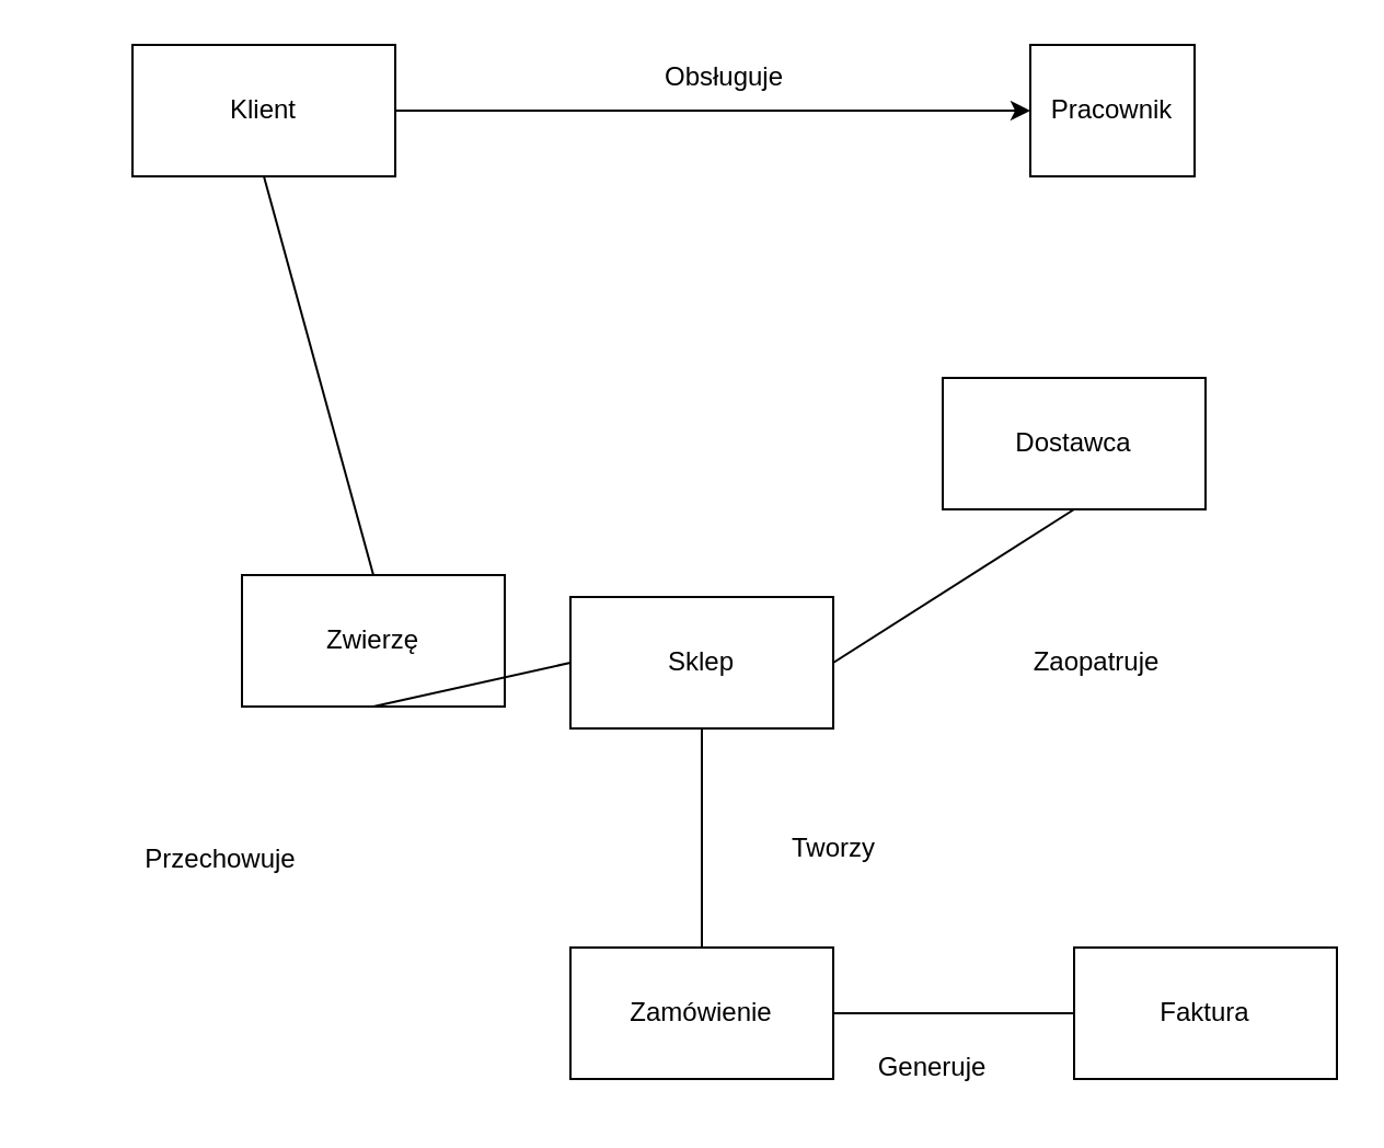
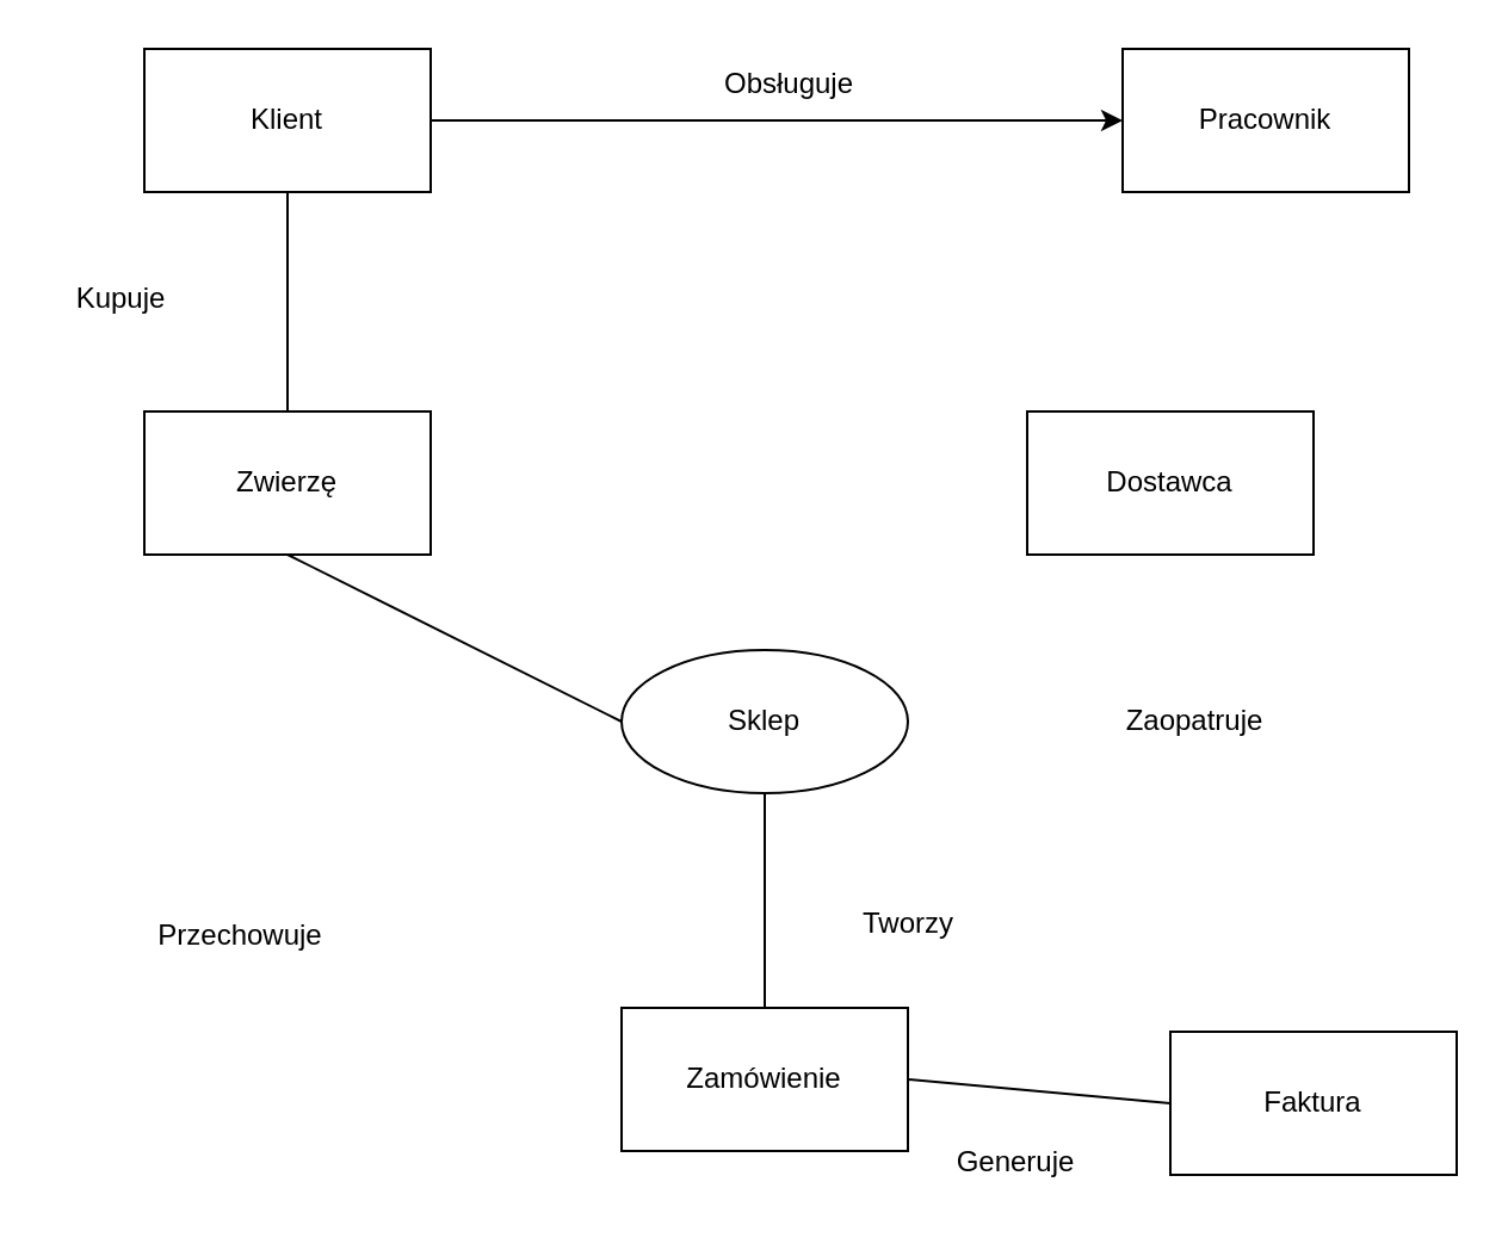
  <mxCell id="0" />
  <mxCell id="1" parent="0" />
  <mxCell id="2" value="Dostawca" style="rounded=0;whiteSpace=wrap;html=1;" vertex="1" parent="1"><mxGeometry x="430" y="172" width="120" height="60" as="geometry" /></mxCell>
- <mxCell id="3" value="Pracownik" style="rounded=0;whiteSpace=wrap;html=1;" vertex="1" parent="1"><mxGeometry x="470" y="20" width="75" height="60" as="geometry" /></mxCell>
+ <mxCell id="3" value="Pracownik" style="rounded=0;whiteSpace=wrap;html=1;" vertex="1" parent="1"><mxGeometry x="470" y="20" width="120" height="60" as="geometry" /></mxCell>
  <mxCell id="4" value="Klient" style="rounded=0;whiteSpace=wrap;html=1;" vertex="1" parent="1"><mxGeometry x="60" y="20" width="120" height="60" as="geometry" /></mxCell>
  <mxCell id="5" value="" style="endArrow=classic;html=1;rounded=0;entryX=0;entryY=0.5;entryDx=0;entryDy=0;exitX=1;exitY=0.5;exitDx=0;exitDy=0;" edge="1" parent="1" source="4" target="3"><mxGeometry width="50" height="50" relative="1" as="geometry"><mxPoint x="290" y="122" as="sourcePoint" /><mxPoint x="340" y="72" as="targetPoint" /></mxGeometry></mxCell>
- <mxCell id="6" value="Zwierzę" style="rounded=0;whiteSpace=wrap;html=1;" vertex="1" parent="1"><mxGeometry x="110" y="262" width="120" height="60" as="geometry" /></mxCell>
+ <mxCell id="6" value="Zwierzę" style="rounded=0;whiteSpace=wrap;html=1;" vertex="1" parent="1"><mxGeometry x="60" y="172" width="120" height="60" as="geometry" /></mxCell>
  <mxCell id="7" value="" style="endArrow=none;html=1;rounded=0;entryX=0.5;entryY=1;entryDx=0;entryDy=0;exitX=0.5;exitY=0;exitDx=0;exitDy=0;" edge="1" parent="1" source="6" target="4"><mxGeometry width="50" height="50" relative="1" as="geometry"><mxPoint x="290" y="122" as="sourcePoint" /><mxPoint x="340" y="72" as="targetPoint" /></mxGeometry></mxCell>
- <mxCell id="9" value="Sklep" style="rounded=0;whiteSpace=wrap;html=1;" vertex="1" parent="1"><mxGeometry x="260" y="272" width="120" height="60" as="geometry" /></mxCell>
+ <mxCell id="8" value="Kupuje" style="text;html=1;align=center;verticalAlign=middle;resizable=0;points=[];autosize=1;strokeColor=none;fillColor=none;" vertex="1" parent="1"><mxGeometry x="20" y="110" width="60" height="30" as="geometry" /></mxCell>
+ <mxCell id="9" value="Sklep" style="ellipse;whiteSpace=wrap;html=1;" vertex="1" parent="1"><mxGeometry x="260" y="272" width="120" height="60" as="geometry" /></mxCell>
  <mxCell id="10" value="" style="endArrow=none;html=1;rounded=0;exitX=0;exitY=0.5;exitDx=0;exitDy=0;entryX=0.5;entryY=1;entryDx=0;entryDy=0;" edge="1" parent="1" source="9" target="6"><mxGeometry width="50" height="50" relative="1" as="geometry"><mxPoint x="290" y="122" as="sourcePoint" /><mxPoint x="340" y="72" as="targetPoint" /></mxGeometry></mxCell>
  <mxCell id="11" value="Przechowuje" style="text;html=1;align=center;verticalAlign=middle;resizable=0;points=[];autosize=1;strokeColor=none;fillColor=none;" vertex="1" parent="1"><mxGeometry x="55" y="377" width="90" height="30" as="geometry" /></mxCell>
- <mxCell id="12" value="" style="endArrow=none;html=1;rounded=0;entryX=1;entryY=0.5;entryDx=0;entryDy=0;exitX=0.5;exitY=1;exitDx=0;exitDy=0;" edge="1" parent="1" source="2" target="9"><mxGeometry width="50" height="50" relative="1" as="geometry"><mxPoint x="290" y="122" as="sourcePoint" /><mxPoint x="340" y="72" as="targetPoint" /></mxGeometry></mxCell>
  <mxCell id="13" value="Zaopatruje" style="text;html=1;align=center;verticalAlign=middle;resizable=0;points=[];autosize=1;strokeColor=none;fillColor=none;" vertex="1" parent="1"><mxGeometry x="460" y="287" width="80" height="30" as="geometry" /></mxCell>
  <mxCell id="14" value="Obsługuje" style="text;html=1;align=center;verticalAlign=middle;resizable=0;points=[];autosize=1;strokeColor=none;fillColor=none;" vertex="1" parent="1"><mxGeometry x="290" y="20" width="80" height="30" as="geometry" /></mxCell>
- <mxCell id="15" value="Zamówienie" style="rounded=0;whiteSpace=wrap;html=1;" vertex="1" parent="1"><mxGeometry x="260" y="432" width="120" height="60" as="geometry" /></mxCell>
+ <mxCell id="15" value="Zamówienie" style="rounded=0;whiteSpace=wrap;html=1;" vertex="1" parent="1"><mxGeometry x="260" y="422" width="120" height="60" as="geometry" /></mxCell>
  <mxCell id="16" value="" style="endArrow=none;html=1;rounded=0;exitX=0.5;exitY=0;exitDx=0;exitDy=0;entryX=0.5;entryY=1;entryDx=0;entryDy=0;" edge="1" parent="1" source="15" target="9"><mxGeometry width="50" height="50" relative="1" as="geometry"><mxPoint x="290" y="322" as="sourcePoint" /><mxPoint x="340" y="272" as="targetPoint" /></mxGeometry></mxCell>
  <mxCell id="17" value="Tworzy" style="text;html=1;align=center;verticalAlign=middle;resizable=0;points=[];autosize=1;strokeColor=none;fillColor=none;" vertex="1" parent="1"><mxGeometry x="350" y="372" width="60" height="30" as="geometry" /></mxCell>
  <mxCell id="18" value="Faktura" style="rounded=0;whiteSpace=wrap;html=1;" vertex="1" parent="1"><mxGeometry x="490" y="432" width="120" height="60" as="geometry" /></mxCell>
  <mxCell id="19" value="" style="endArrow=none;html=1;rounded=0;entryX=0;entryY=0.5;entryDx=0;entryDy=0;exitX=1;exitY=0.5;exitDx=0;exitDy=0;" edge="1" parent="1" source="15" target="18"><mxGeometry width="50" height="50" relative="1" as="geometry"><mxPoint x="290" y="322" as="sourcePoint" /><mxPoint x="340" y="272" as="targetPoint" /></mxGeometry></mxCell>
  <mxCell id="20" value="Generuje" style="text;html=1;align=center;verticalAlign=middle;resizable=0;points=[];autosize=1;strokeColor=none;fillColor=none;" vertex="1" parent="1"><mxGeometry x="390" y="472" width="70" height="30" as="geometry" /></mxCell>
